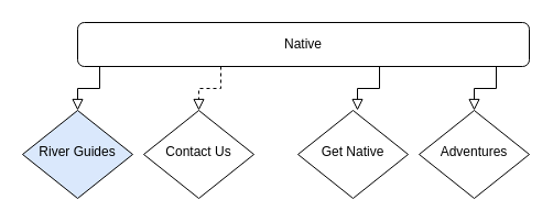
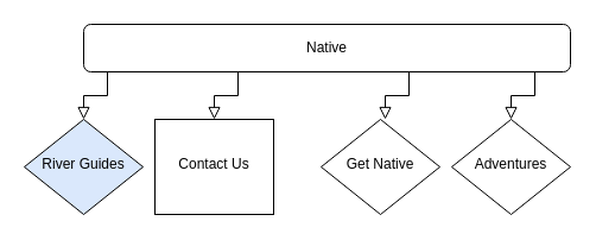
  <mxCell id="0" />
  <mxCell id="1" parent="0" />
- <mxCell id="2" value="" style="rounded=0;html=1;jettySize=auto;orthogonalLoop=1;fontSize=11;endArrow=block;endFill=0;endSize=8;strokeWidth=1;shadow=0;labelBackgroundColor=none;edgeStyle=orthogonalEdgeStyle;dashed=1;" parent="1" source="3" target="4" edge="1"><mxGeometry relative="1" as="geometry"><Array as="points"><mxPoint x="200" y="80" /><mxPoint x="180" y="80" /></Array></mxGeometry></mxCell>
+ <mxCell id="2" value="" style="rounded=0;html=1;jettySize=auto;orthogonalLoop=1;fontSize=11;endArrow=block;endFill=0;endSize=8;strokeWidth=1;shadow=0;labelBackgroundColor=none;edgeStyle=orthogonalEdgeStyle;" parent="1" source="3" target="4" edge="1"><mxGeometry relative="1" as="geometry"><Array as="points"><mxPoint x="200" y="80" /><mxPoint x="180" y="80" /></Array></mxGeometry></mxCell>
  <mxCell id="3" value="Native" style="rounded=1;whiteSpace=wrap;html=1;fontSize=12;glass=0;strokeWidth=1;shadow=0;" parent="1" vertex="1"><mxGeometry x="70" y="20" width="410" height="40" as="geometry" /></mxCell>
- <mxCell id="4" value="Contact Us" style="rhombus;whiteSpace=wrap;html=1;shadow=0;fontFamily=Helvetica;fontSize=12;align=center;strokeWidth=1;spacing=6;spacingTop=-4;" parent="1" vertex="1"><mxGeometry x="130" y="100" width="100" height="80" as="geometry" /></mxCell>
+ <mxCell id="4" value="Contact Us" style="whiteSpace=wrap;html=1;shadow=0;fontFamily=Helvetica;fontSize=12;align=center;strokeWidth=1;spacing=6;spacingTop=-4;rounded=0;" parent="1" vertex="1"><mxGeometry x="130" y="100" width="100" height="80" as="geometry" /></mxCell>
  <mxCell id="5" value="River Guides" style="rhombus;whiteSpace=wrap;html=1;shadow=0;fontFamily=Helvetica;fontSize=12;align=center;strokeWidth=1;spacing=6;spacingTop=-4;fillColor=#dae8fc;" parent="1" vertex="1"><mxGeometry x="20" y="100" width="100" height="80" as="geometry" /></mxCell>
  <mxCell id="6" value="Get Native" style="rhombus;whiteSpace=wrap;html=1;shadow=0;fontFamily=Helvetica;fontSize=12;align=center;strokeWidth=1;spacing=6;spacingTop=-4;" vertex="1" parent="1"><mxGeometry x="270" y="100" width="100" height="80" as="geometry" /></mxCell>
  <mxCell id="7" value="Adventures" style="rhombus;whiteSpace=wrap;html=1;shadow=0;fontFamily=Helvetica;fontSize=12;align=center;strokeWidth=1;spacing=6;spacingTop=-4;" vertex="1" parent="1"><mxGeometry x="380" y="100" width="100" height="80" as="geometry" /></mxCell>
  <mxCell id="8" value="" style="rounded=0;html=1;jettySize=auto;orthogonalLoop=1;fontSize=11;endArrow=block;endFill=0;endSize=8;strokeWidth=1;shadow=0;labelBackgroundColor=none;edgeStyle=orthogonalEdgeStyle;" edge="1" parent="1"><mxGeometry relative="1" as="geometry"><mxPoint x="90" y="60" as="sourcePoint" /><mxPoint x="70" y="100" as="targetPoint" /><Array as="points"><mxPoint x="90" y="80" /><mxPoint x="70" y="80" /></Array></mxGeometry></mxCell>
  <mxCell id="9" value="" style="rounded=0;html=1;jettySize=auto;orthogonalLoop=1;fontSize=11;endArrow=block;endFill=0;endSize=8;strokeWidth=1;shadow=0;labelBackgroundColor=none;edgeStyle=orthogonalEdgeStyle;" edge="1" parent="1"><mxGeometry relative="1" as="geometry"><mxPoint x="344" y="60" as="sourcePoint" /><mxPoint x="324" y="100" as="targetPoint" /><Array as="points"><mxPoint x="344" y="80" /><mxPoint x="324" y="80" /></Array></mxGeometry></mxCell>
  <mxCell id="10" value="" style="rounded=0;html=1;jettySize=auto;orthogonalLoop=1;fontSize=11;endArrow=block;endFill=0;endSize=8;strokeWidth=1;shadow=0;labelBackgroundColor=none;edgeStyle=orthogonalEdgeStyle;" edge="1" parent="1"><mxGeometry relative="1" as="geometry"><mxPoint x="450" y="60" as="sourcePoint" /><mxPoint x="430" y="100" as="targetPoint" /><Array as="points"><mxPoint x="450" y="80" /><mxPoint x="430" y="80" /></Array></mxGeometry></mxCell>
